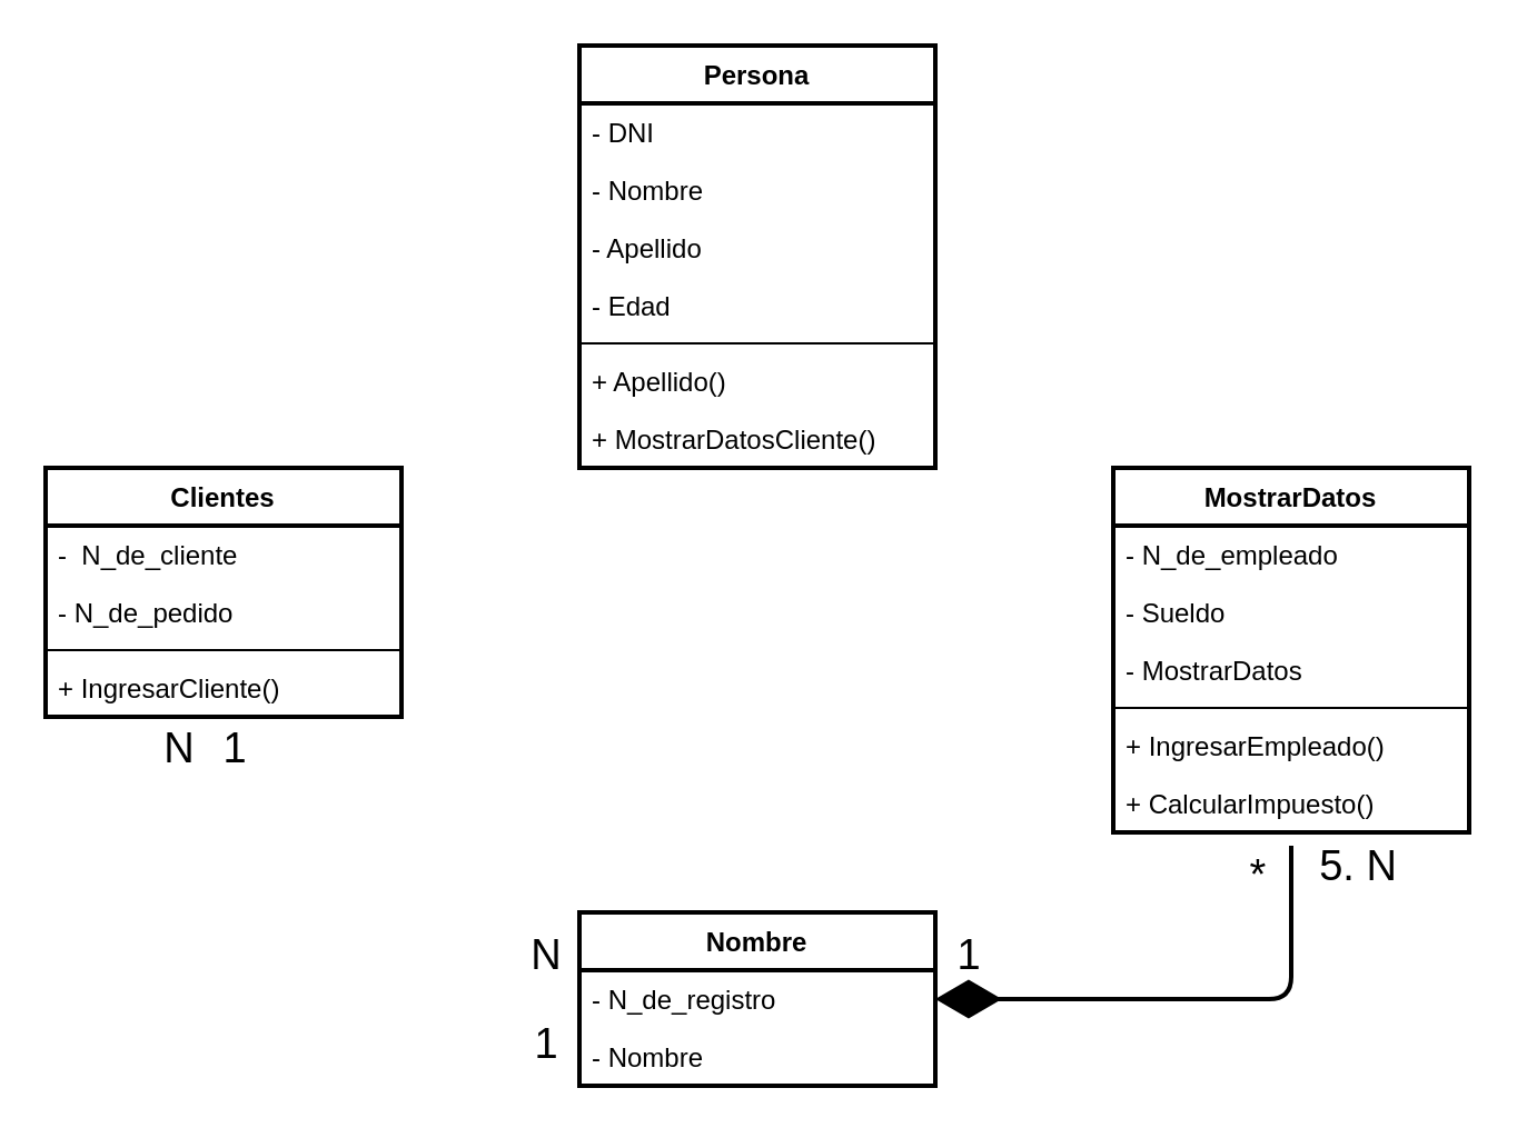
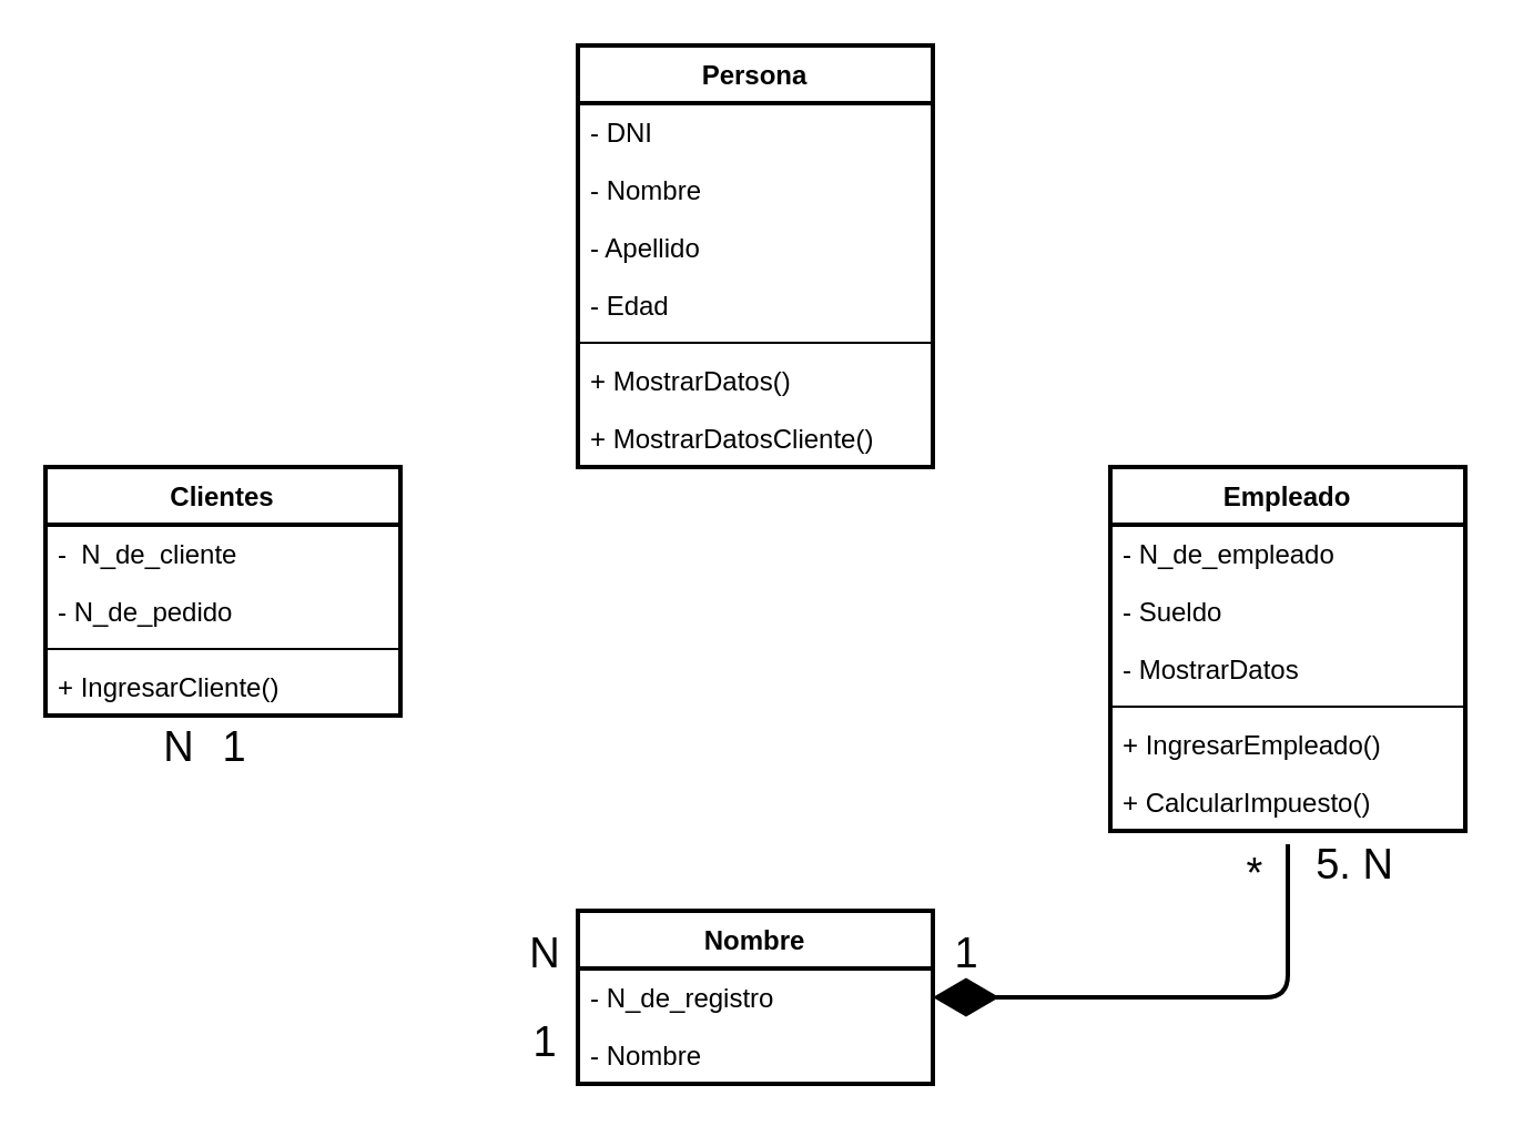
  <mxCell id="0" />
  <mxCell id="1" parent="0" />
  <mxCell id="2" value="Clientes" style="swimlane;fontStyle=1;align=center;verticalAlign=top;childLayout=stackLayout;horizontal=1;startSize=26;horizontalStack=0;resizeParent=1;resizeParentMax=0;resizeLast=0;collapsible=1;marginBottom=0;whiteSpace=wrap;html=1;strokeWidth=2;" vertex="1" parent="1"><mxGeometry x="20" y="210" width="160" height="112" as="geometry" /></mxCell>
  <mxCell id="3" value="-&amp;nbsp; N_de_cliente" style="text;strokeColor=none;fillColor=none;align=left;verticalAlign=top;spacingLeft=4;spacingRight=4;overflow=hidden;rotatable=0;points=[[0,0.5],[1,0.5]];portConstraint=eastwest;whiteSpace=wrap;html=1;" vertex="1" parent="2"><mxGeometry y="26" width="160" height="26" as="geometry" /></mxCell>
  <mxCell id="4" value="- N_de_pedido" style="text;strokeColor=none;fillColor=none;align=left;verticalAlign=top;spacingLeft=4;spacingRight=4;overflow=hidden;rotatable=0;points=[[0,0.5],[1,0.5]];portConstraint=eastwest;whiteSpace=wrap;html=1;" vertex="1" parent="2"><mxGeometry y="52" width="160" height="26" as="geometry" /></mxCell>
  <mxCell id="5" value="" style="line;strokeWidth=1;fillColor=none;align=left;verticalAlign=middle;spacingTop=-1;spacingLeft=3;spacingRight=3;rotatable=0;labelPosition=right;points=[];portConstraint=eastwest;strokeColor=inherit;" vertex="1" parent="2"><mxGeometry y="78" width="160" height="8" as="geometry" /></mxCell>
  <mxCell id="6" value="+ IngresarCliente()" style="text;strokeColor=none;fillColor=none;align=left;verticalAlign=top;spacingLeft=4;spacingRight=4;overflow=hidden;rotatable=0;points=[[0,0.5],[1,0.5]];portConstraint=eastwest;whiteSpace=wrap;html=1;" vertex="1" parent="2"><mxGeometry y="86" width="160" height="26" as="geometry" /></mxCell>
- <mxCell id="7" value="MostrarDatos" style="swimlane;fontStyle=1;align=center;verticalAlign=top;childLayout=stackLayout;horizontal=1;startSize=26;horizontalStack=0;resizeParent=1;resizeParentMax=0;resizeLast=0;collapsible=1;marginBottom=0;whiteSpace=wrap;html=1;strokeWidth=2;" vertex="1" parent="1"><mxGeometry x="500" y="210" width="160" height="164" as="geometry" /></mxCell>
+ <mxCell id="7" value="Empleado" style="swimlane;fontStyle=1;align=center;verticalAlign=top;childLayout=stackLayout;horizontal=1;startSize=26;horizontalStack=0;resizeParent=1;resizeParentMax=0;resizeLast=0;collapsible=1;marginBottom=0;whiteSpace=wrap;html=1;strokeWidth=2;" vertex="1" parent="1"><mxGeometry x="500" y="210" width="160" height="164" as="geometry" /></mxCell>
  <mxCell id="8" value="- N_de_empleado" style="text;strokeColor=none;fillColor=none;align=left;verticalAlign=top;spacingLeft=4;spacingRight=4;overflow=hidden;rotatable=0;points=[[0,0.5],[1,0.5]];portConstraint=eastwest;whiteSpace=wrap;html=1;" vertex="1" parent="7"><mxGeometry y="26" width="160" height="26" as="geometry" /></mxCell>
  <mxCell id="9" value="- Sueldo" style="text;strokeColor=none;fillColor=none;align=left;verticalAlign=top;spacingLeft=4;spacingRight=4;overflow=hidden;rotatable=0;points=[[0,0.5],[1,0.5]];portConstraint=eastwest;whiteSpace=wrap;html=1;" vertex="1" parent="7"><mxGeometry y="52" width="160" height="26" as="geometry" /></mxCell>
  <mxCell id="10" value="- MostrarDatos" style="text;strokeColor=none;fillColor=none;align=left;verticalAlign=top;spacingLeft=4;spacingRight=4;overflow=hidden;rotatable=0;points=[[0,0.5],[1,0.5]];portConstraint=eastwest;whiteSpace=wrap;html=1;" vertex="1" parent="7"><mxGeometry y="78" width="160" height="26" as="geometry" /></mxCell>
  <mxCell id="11" value="" style="line;strokeWidth=1;fillColor=none;align=left;verticalAlign=middle;spacingTop=-1;spacingLeft=3;spacingRight=3;rotatable=0;labelPosition=right;points=[];portConstraint=eastwest;strokeColor=inherit;" vertex="1" parent="7"><mxGeometry y="104" width="160" height="8" as="geometry" /></mxCell>
  <mxCell id="12" value="+ IngresarEmpleado()" style="text;strokeColor=none;fillColor=none;align=left;verticalAlign=top;spacingLeft=4;spacingRight=4;overflow=hidden;rotatable=0;points=[[0,0.5],[1,0.5]];portConstraint=eastwest;whiteSpace=wrap;html=1;" vertex="1" parent="7"><mxGeometry y="112" width="160" height="26" as="geometry" /></mxCell>
  <mxCell id="13" value="+ CalcularImpuesto()" style="text;strokeColor=none;fillColor=none;align=left;verticalAlign=top;spacingLeft=4;spacingRight=4;overflow=hidden;rotatable=0;points=[[0,0.5],[1,0.5]];portConstraint=eastwest;whiteSpace=wrap;html=1;" vertex="1" parent="7"><mxGeometry y="138" width="160" height="26" as="geometry" /></mxCell>
  <mxCell id="14" value="Persona" style="swimlane;fontStyle=1;align=center;verticalAlign=top;childLayout=stackLayout;horizontal=1;startSize=26;horizontalStack=0;resizeParent=1;resizeParentMax=0;resizeLast=0;collapsible=1;marginBottom=0;whiteSpace=wrap;html=1;strokeWidth=2;" vertex="1" parent="1"><mxGeometry x="260" y="20" width="160" height="190" as="geometry" /></mxCell>
  <mxCell id="15" value="- DNI" style="text;strokeColor=none;fillColor=none;align=left;verticalAlign=top;spacingLeft=4;spacingRight=4;overflow=hidden;rotatable=0;points=[[0,0.5],[1,0.5]];portConstraint=eastwest;whiteSpace=wrap;html=1;" vertex="1" parent="14"><mxGeometry y="26" width="160" height="26" as="geometry" /></mxCell>
  <mxCell id="16" value="- Nombre" style="text;strokeColor=none;fillColor=none;align=left;verticalAlign=top;spacingLeft=4;spacingRight=4;overflow=hidden;rotatable=0;points=[[0,0.5],[1,0.5]];portConstraint=eastwest;whiteSpace=wrap;html=1;" vertex="1" parent="14"><mxGeometry y="52" width="160" height="26" as="geometry" /></mxCell>
  <mxCell id="17" value="- Apellido" style="text;strokeColor=none;fillColor=none;align=left;verticalAlign=top;spacingLeft=4;spacingRight=4;overflow=hidden;rotatable=0;points=[[0,0.5],[1,0.5]];portConstraint=eastwest;whiteSpace=wrap;html=1;" vertex="1" parent="14"><mxGeometry y="78" width="160" height="26" as="geometry" /></mxCell>
  <mxCell id="18" value="- Edad" style="text;strokeColor=none;fillColor=none;align=left;verticalAlign=top;spacingLeft=4;spacingRight=4;overflow=hidden;rotatable=0;points=[[0,0.5],[1,0.5]];portConstraint=eastwest;whiteSpace=wrap;html=1;" vertex="1" parent="14"><mxGeometry y="104" width="160" height="26" as="geometry" /></mxCell>
  <mxCell id="19" value="" style="line;strokeWidth=1;fillColor=none;align=left;verticalAlign=middle;spacingTop=-1;spacingLeft=3;spacingRight=3;rotatable=0;labelPosition=right;points=[];portConstraint=eastwest;strokeColor=inherit;" vertex="1" parent="14"><mxGeometry y="130" width="160" height="8" as="geometry" /></mxCell>
- <mxCell id="20" value="+ Apellido()" style="text;strokeColor=none;fillColor=none;align=left;verticalAlign=top;spacingLeft=4;spacingRight=4;overflow=hidden;rotatable=0;points=[[0,0.5],[1,0.5]];portConstraint=eastwest;whiteSpace=wrap;html=1;" vertex="1" parent="14"><mxGeometry y="138" width="160" height="26" as="geometry" /></mxCell>
+ <mxCell id="20" value="+ MostrarDatos()" style="text;strokeColor=none;fillColor=none;align=left;verticalAlign=top;spacingLeft=4;spacingRight=4;overflow=hidden;rotatable=0;points=[[0,0.5],[1,0.5]];portConstraint=eastwest;whiteSpace=wrap;html=1;" vertex="1" parent="14"><mxGeometry y="138" width="160" height="26" as="geometry" /></mxCell>
  <mxCell id="21" value="+ MostrarDatosCliente()" style="text;strokeColor=none;fillColor=none;align=left;verticalAlign=top;spacingLeft=4;spacingRight=4;overflow=hidden;rotatable=0;points=[[0,0.5],[1,0.5]];portConstraint=eastwest;whiteSpace=wrap;html=1;" vertex="1" parent="14"><mxGeometry y="164" width="160" height="26" as="geometry" /></mxCell>
  <mxCell id="22" value="Nombre" style="swimlane;fontStyle=1;align=center;verticalAlign=top;childLayout=stackLayout;horizontal=1;startSize=26;horizontalStack=0;resizeParent=1;resizeParentMax=0;resizeLast=0;collapsible=1;marginBottom=0;whiteSpace=wrap;html=1;strokeWidth=2;" vertex="1" parent="1"><mxGeometry x="260" y="410" width="160" height="78" as="geometry" /></mxCell>
  <mxCell id="23" value="- N_de_registro" style="text;strokeColor=none;fillColor=none;align=left;verticalAlign=top;spacingLeft=4;spacingRight=4;overflow=hidden;rotatable=0;points=[[0,0.5],[1,0.5]];portConstraint=eastwest;whiteSpace=wrap;html=1;" vertex="1" parent="22"><mxGeometry y="26" width="160" height="26" as="geometry" /></mxCell>
  <mxCell id="24" value="- Nombre" style="text;strokeColor=none;fillColor=none;align=left;verticalAlign=top;spacingLeft=4;spacingRight=4;overflow=hidden;rotatable=0;points=[[0,0.5],[1,0.5]];portConstraint=eastwest;whiteSpace=wrap;html=1;" vertex="1" parent="22"><mxGeometry y="52" width="160" height="26" as="geometry" /></mxCell>
  <mxCell id="25" value="" style="endArrow=diamondThin;endFill=1;endSize=24;html=1;rounded=1;entryX=1;entryY=0.5;entryDx=0;entryDy=0;strokeWidth=2;curved=0;" edge="1" parent="1" target="23"><mxGeometry width="160" relative="1" as="geometry"><mxPoint x="580" y="380" as="sourcePoint" /><mxPoint x="670" y="450" as="targetPoint" /><Array as="points"><mxPoint x="580" y="449" /></Array></mxGeometry></mxCell>
  <mxCell id="26" value="&lt;font style=&quot;font-size: 19px;&quot;&gt;1&lt;/font&gt;" style="text;html=1;align=center;verticalAlign=middle;resizable=0;points=[];autosize=1;strokeColor=none;fillColor=none;" vertex="1" parent="1"><mxGeometry x="90" y="317" width="30" height="40" as="geometry" /></mxCell>
  <mxCell id="27" value="&lt;font style=&quot;font-size: 19px;&quot;&gt;1&lt;/font&gt;" style="text;html=1;align=center;verticalAlign=middle;resizable=0;points=[];autosize=1;strokeColor=none;fillColor=none;" vertex="1" parent="1"><mxGeometry x="230" y="450" width="30" height="40" as="geometry" /></mxCell>
  <mxCell id="28" value="&lt;font style=&quot;font-size: 19px;&quot;&gt;N&lt;/font&gt;" style="text;html=1;align=center;verticalAlign=middle;resizable=0;points=[];autosize=1;strokeColor=none;fillColor=none;" vertex="1" parent="1"><mxGeometry x="225" y="410" width="40" height="40" as="geometry" /></mxCell>
  <mxCell id="29" value="&lt;font style=&quot;font-size: 19px;&quot;&gt;N&lt;/font&gt;" style="text;html=1;align=center;verticalAlign=middle;resizable=0;points=[];autosize=1;strokeColor=none;fillColor=none;" vertex="1" parent="1"><mxGeometry x="60" y="317" width="40" height="40" as="geometry" /></mxCell>
  <mxCell id="30" value="&lt;font style=&quot;font-size: 19px;&quot;&gt;1&lt;/font&gt;" style="text;html=1;align=center;verticalAlign=middle;resizable=0;points=[];autosize=1;strokeColor=none;fillColor=none;" vertex="1" parent="1"><mxGeometry x="420" y="410" width="30" height="40" as="geometry" /></mxCell>
  <mxCell id="31" value="&lt;font style=&quot;font-size: 19px;&quot;&gt;5. N&lt;/font&gt;" style="text;html=1;align=center;verticalAlign=middle;resizable=0;points=[];autosize=1;strokeColor=none;fillColor=none;" vertex="1" parent="1"><mxGeometry x="580" y="370" width="60" height="40" as="geometry" /></mxCell>
  <mxCell id="32" value="&lt;font style=&quot;font-size: 19px;&quot;&gt;*&lt;/font&gt;" style="text;html=1;align=center;verticalAlign=middle;resizable=0;points=[];autosize=1;strokeColor=none;fillColor=none;" vertex="1" parent="1"><mxGeometry x="550" y="374" width="30" height="40" as="geometry" /></mxCell>
